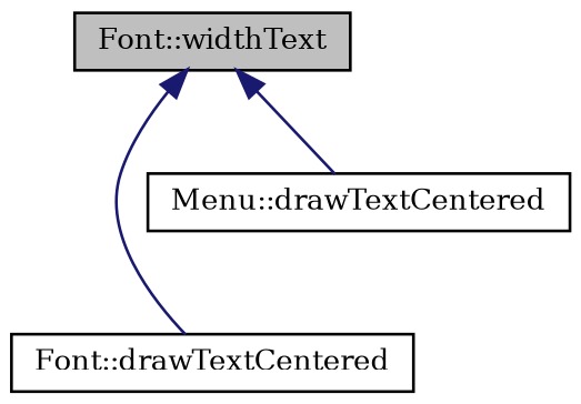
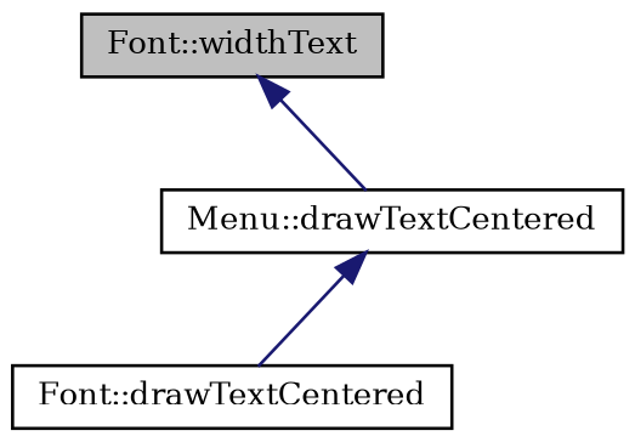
  digraph {
    fontname="DejaVu Serif"
    rankdir=TB
    node [color=black fillcolor=white fontname="DejaVu Serif" fontsize=10 shape=record style=filled]
    edge [color=midnightblue dir=back fontname="DejaVu Serif" fontsize=10 labelfontname=Helvetica labelfontsize=10 style=solid]
    n1 [fillcolor=grey75 fontcolor=black height=0.2 label="Font::widthText" width=0.4]
    n2 [height=0.2 label="Font::drawTextCentered" width=0.4]
    n3 [height=0.2 label="Menu::drawTextCentered" width=0.4]
-   n1 -> n2
+   n3 -> n2
    n1 -> n3
  }
